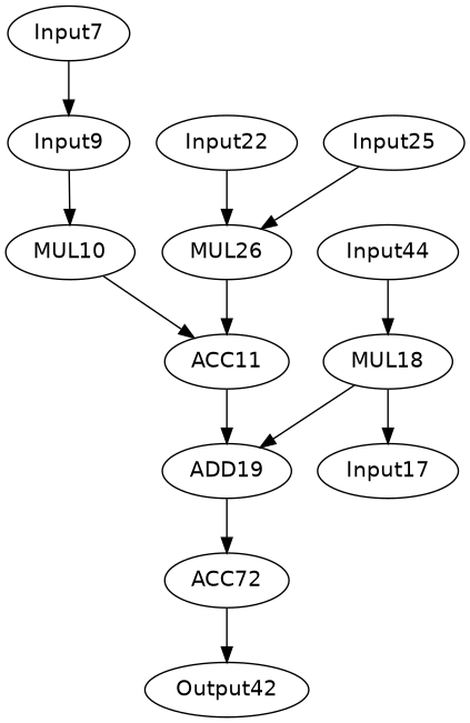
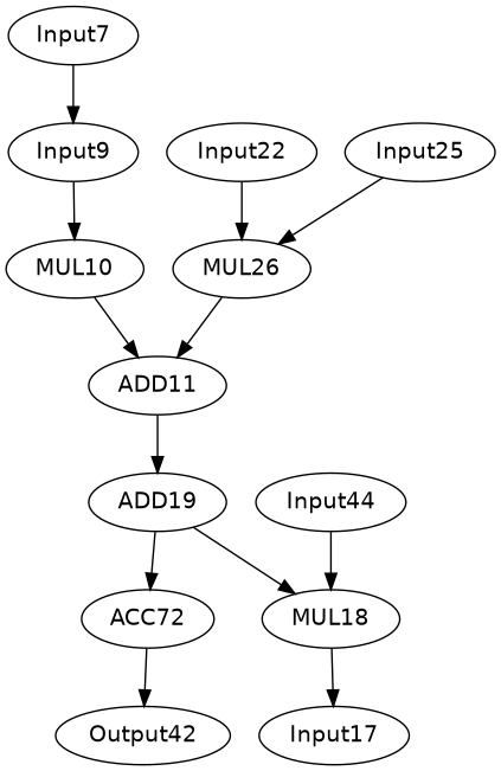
  digraph {
    fontname="DejaVu Sans"
    node [fontname="DejaVu Sans" opcode=input]
    edge [fontname="DejaVu Sans" operand=0]
    Input7 [offset="0, 0" pattern="12, 3, -24, 30, -24, 30" ref_name=filter]
    Input9 [offset="0, 0" pattern="128, 3, -252, 30, -244, 30" ref_name=orig]
    MUL10 [opcode=mul]
-   ADD11 [opcode=add label=ACC11]
+   ADD11 [opcode=add]
    ADD19 [opcode=add]
    ACC72 [acc_first=1 acc_params="0, 3, 1, 900" opcode=acc]
    n7 [label=Input44 offset="0, 4" pattern="12, 3, -24, 30, -24, 30" ref_name=filter]
    MUL18 [opcode=mul]
    Input17 [offset="0, 4" pattern="128, 3, -252, 30, -244, 30" ref_name=orig]
    Output42 [offset="0, 0" opcode=output pattern="0, 3, 4, 30, 12, 30" ref_name=sol]
    Input22 [offset="0, 8" pattern="12, 3, -24, 30, -24, 30" ref_name=filter]
    MUL26 [opcode=mul]
    Input25 [offset="0, 8" pattern="128, 3, -252, 30, -244, 30" ref_name=orig]
    Input7 -> Input9 [operand=1]
    Input9 -> MUL10
    MUL10 -> ADD11
    ADD11 -> ADD19 [operand=1]
    ADD19 -> ACC72
    ACC72 -> Output42
    n7 -> MUL18 [operand=1]
-   MUL18 -> ADD19
+   ADD19 -> MUL18
    MUL18 -> Input17
    Input22 -> MUL26 [operand=1]
    MUL26 -> ADD11 [operand=1]
    Input25 -> MUL26
  }
